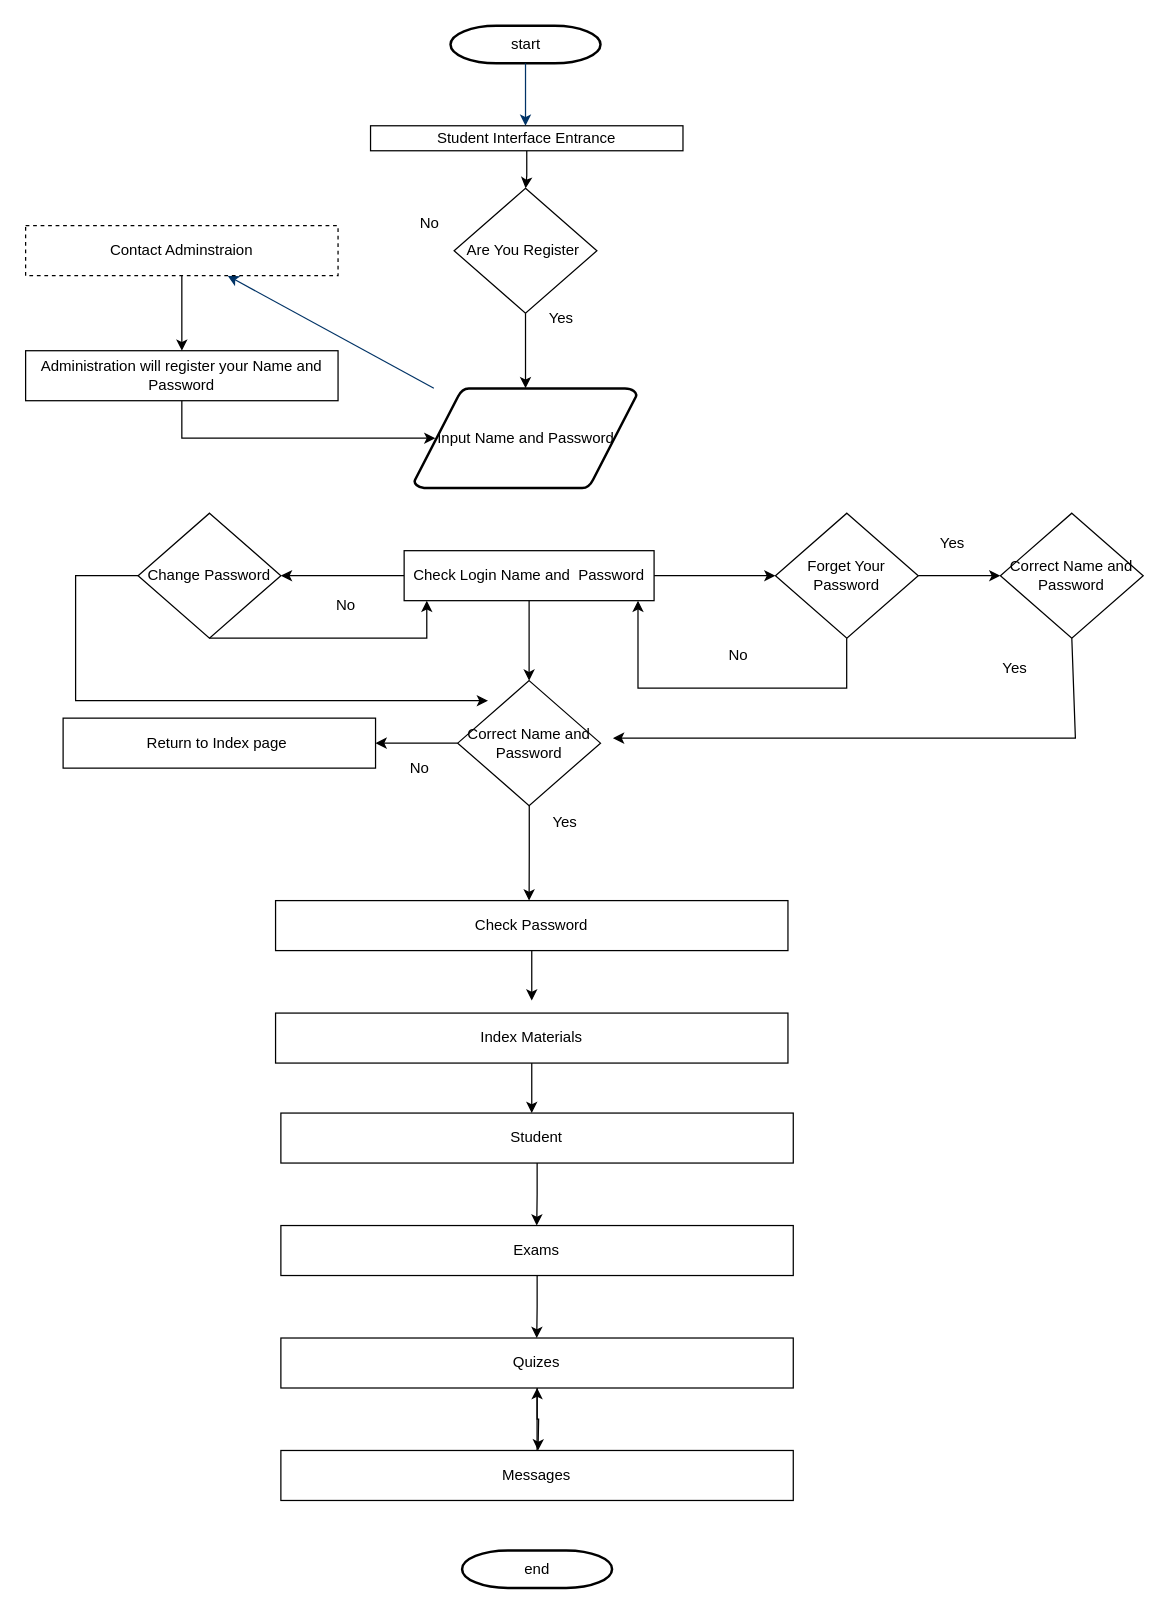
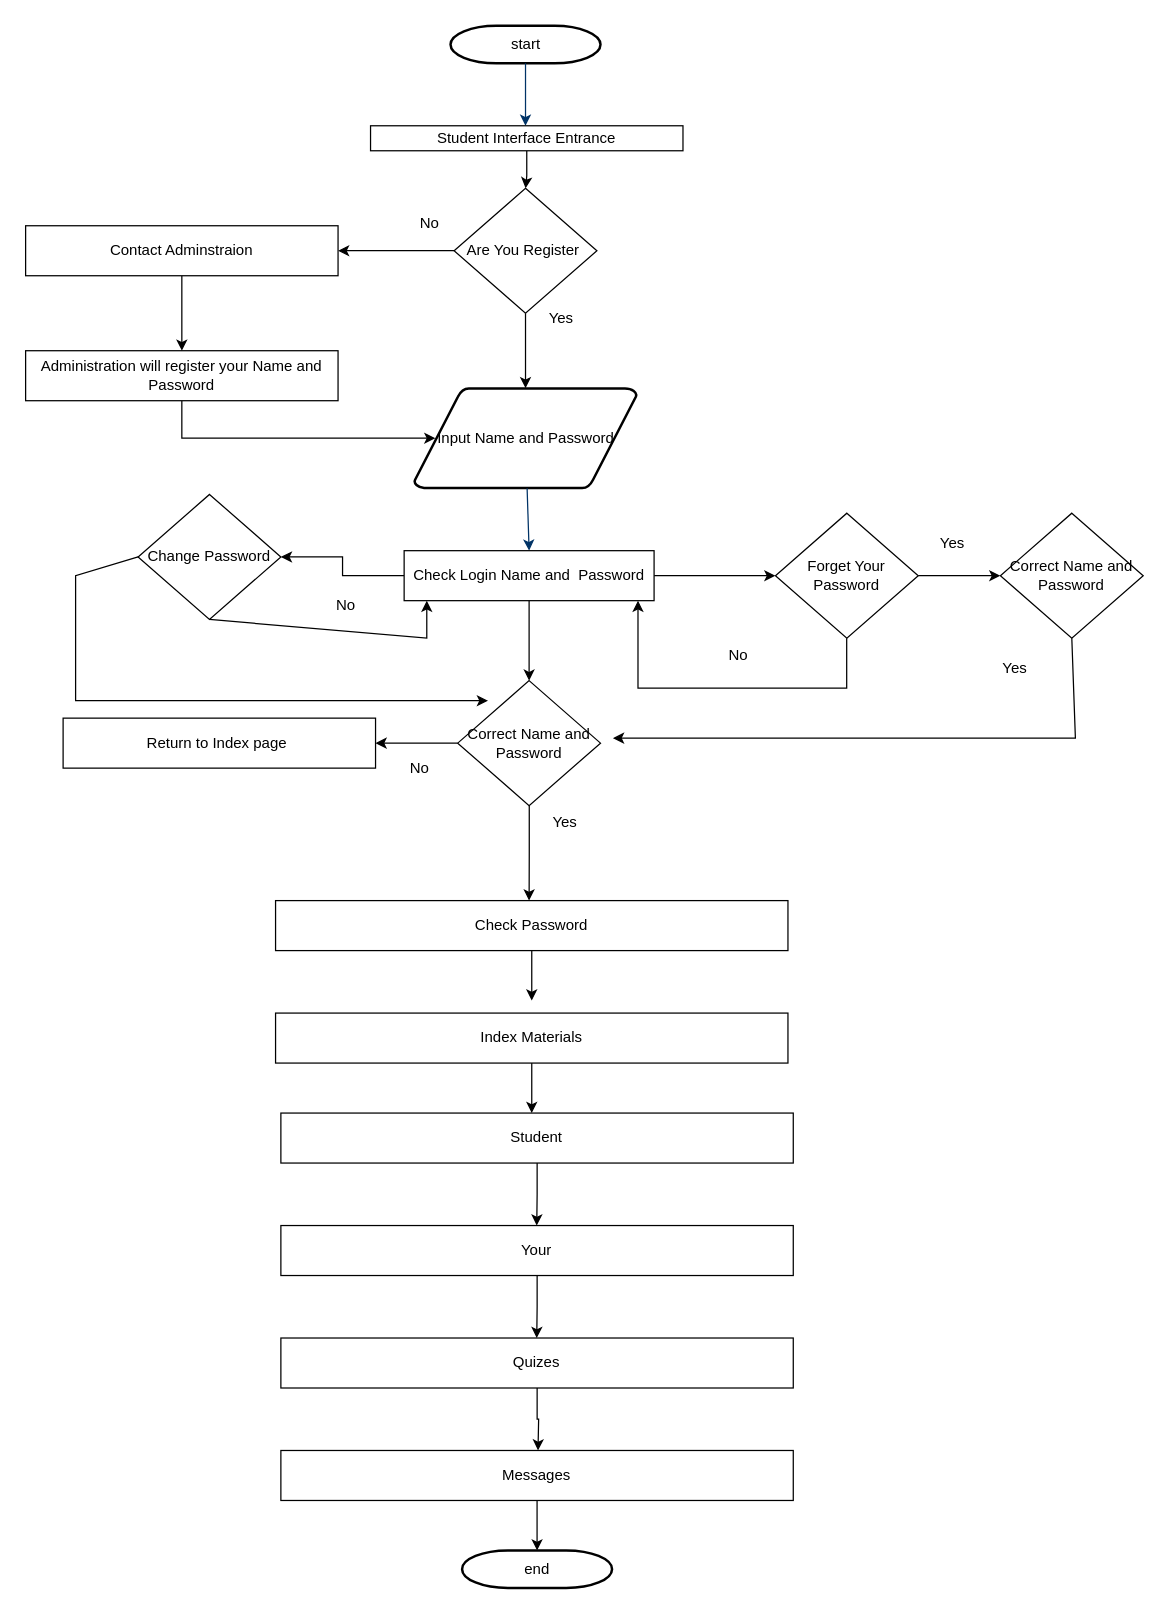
  <mxCell id="0" />
  <mxCell id="1" parent="0" />
  <mxCell id="2" value="start" style="shape=mxgraph.flowchart.terminator;strokeWidth=2;gradientColor=none;gradientDirection=north;fontStyle=0;html=1;" parent="1" vertex="1"><mxGeometry x="360" y="20" width="120" height="30" as="geometry" /></mxCell>
  <mxCell id="3" value="Input Name and Password" style="shape=mxgraph.flowchart.data;strokeWidth=2;gradientColor=none;gradientDirection=north;fontStyle=0;html=1;" parent="1" vertex="1"><mxGeometry x="331" y="310" width="178" height="80" as="geometry" /></mxCell>
  <mxCell id="4" style="fontStyle=1;strokeColor=#003366;strokeWidth=1;html=1;" parent="1" source="2" edge="1"><mxGeometry relative="1" as="geometry"><mxPoint x="420" y="100" as="targetPoint" /></mxGeometry></mxCell>
- <mxCell id="5" style="fontStyle=1;strokeColor=#003366;strokeWidth=1;html=1;" parent="1" source="3" target="20" edge="1"><mxGeometry relative="1" as="geometry"><mxPoint x="421" y="420" as="targetPoint" /></mxGeometry></mxCell>
+ <mxCell id="5" style="fontStyle=1;strokeColor=#003366;strokeWidth=1;html=1;entryX=0.5;entryY=0;entryDx=0;entryDy=0;" parent="1" source="3" target="24" edge="1"><mxGeometry relative="1" as="geometry"><mxPoint x="421" y="420" as="targetPoint" /></mxGeometry></mxCell>
  <mxCell id="6" value="Yes" style="text;fontStyle=0;html=1;strokeColor=none;gradientColor=none;fillColor=none;strokeWidth=2;" parent="1" vertex="1"><mxGeometry x="437.12" y="240" width="40" height="26" as="geometry" /></mxCell>
  <mxCell id="7" value="No" style="text;fontStyle=0;html=1;strokeColor=none;gradientColor=none;fillColor=none;strokeWidth=2;align=center;" parent="1" vertex="1"><mxGeometry x="322.87" y="164" width="40" height="26" as="geometry" /></mxCell>
  <mxCell id="8" value="end" style="shape=mxgraph.flowchart.terminator;strokeWidth=2;gradientColor=none;gradientDirection=north;fontStyle=0;html=1;" parent="1" vertex="1"><mxGeometry x="369.25" y="1240" width="120" height="30" as="geometry" /></mxCell>
  <mxCell id="9" style="edgeStyle=orthogonalEdgeStyle;rounded=0;orthogonalLoop=1;jettySize=auto;html=1;" edge="1" parent="1" source="10" target="16"><mxGeometry relative="1" as="geometry" /></mxCell>
  <mxCell id="10" value="Student Interface Entrance" style="rounded=0;whiteSpace=wrap;html=1;" vertex="1" parent="1"><mxGeometry x="296" y="100" width="250" height="20" as="geometry" /></mxCell>
  <mxCell id="11" value="" style="endArrow=classic;html=1;rounded=0;" edge="1" parent="1"><mxGeometry width="50" height="50" relative="1" as="geometry"><mxPoint x="420" y="250" as="sourcePoint" /><mxPoint x="420" y="310" as="targetPoint" /><Array as="points"><mxPoint x="420" y="290" /></Array></mxGeometry></mxCell>
  <mxCell id="12" style="edgeStyle=orthogonalEdgeStyle;rounded=0;orthogonalLoop=1;jettySize=auto;html=1;" edge="1" parent="1" source="14"><mxGeometry relative="1" as="geometry"><mxPoint x="300" y="594" as="targetPoint" /></mxGeometry></mxCell>
  <mxCell id="13" style="edgeStyle=orthogonalEdgeStyle;rounded=0;orthogonalLoop=1;jettySize=auto;html=1;" edge="1" parent="1" source="14"><mxGeometry relative="1" as="geometry"><mxPoint x="422.875" y="720" as="targetPoint" /></mxGeometry></mxCell>
  <mxCell id="14" value="Correct Name and Password" style="rhombus;whiteSpace=wrap;html=1;" vertex="1" parent="1"><mxGeometry x="365.75" y="544" width="114.25" height="100" as="geometry" /></mxCell>
+ <mxCell id="15" style="edgeStyle=orthogonalEdgeStyle;rounded=0;orthogonalLoop=1;jettySize=auto;html=1;entryX=1;entryY=0.5;entryDx=0;entryDy=0;" edge="1" parent="1" source="16" target="20"><mxGeometry relative="1" as="geometry" /></mxCell>
  <mxCell id="16" value="Are You Register&amp;nbsp;" style="rhombus;whiteSpace=wrap;html=1;" vertex="1" parent="1"><mxGeometry x="362.87" y="150" width="114.25" height="100" as="geometry" /></mxCell>
  <mxCell id="17" style="edgeStyle=orthogonalEdgeStyle;rounded=0;orthogonalLoop=1;jettySize=auto;html=1;entryX=0.095;entryY=0.5;entryDx=0;entryDy=0;entryPerimeter=0;" edge="1" parent="1" source="18" target="3"><mxGeometry relative="1" as="geometry"><mxPoint x="250" y="360" as="targetPoint" /><Array as="points"><mxPoint x="145" y="350" /></Array></mxGeometry></mxCell>
  <mxCell id="18" value="Administration will register your Name and Password" style="rounded=0;whiteSpace=wrap;html=1;" vertex="1" parent="1"><mxGeometry x="20" y="280" width="250" height="40" as="geometry" /></mxCell>
  <mxCell id="19" style="edgeStyle=orthogonalEdgeStyle;rounded=0;orthogonalLoop=1;jettySize=auto;html=1;entryX=0.5;entryY=0;entryDx=0;entryDy=0;" edge="1" parent="1" source="20" target="18"><mxGeometry relative="1" as="geometry" /></mxCell>
- <mxCell id="20" value="Contact Adminstraion" style="rounded=0;whiteSpace=wrap;html=1;dashed=1;" vertex="1" parent="1"><mxGeometry x="20" y="180" width="250" height="40" as="geometry" /></mxCell>
+ <mxCell id="20" value="Contact Adminstraion" style="rounded=0;whiteSpace=wrap;html=1;" vertex="1" parent="1"><mxGeometry x="20" y="180" width="250" height="40" as="geometry" /></mxCell>
  <mxCell id="21" style="edgeStyle=orthogonalEdgeStyle;rounded=0;orthogonalLoop=1;jettySize=auto;html=1;entryX=0.5;entryY=0;entryDx=0;entryDy=0;" edge="1" parent="1" source="24" target="14"><mxGeometry relative="1" as="geometry" /></mxCell>
  <mxCell id="22" style="edgeStyle=orthogonalEdgeStyle;rounded=0;orthogonalLoop=1;jettySize=auto;html=1;entryX=1;entryY=0.5;entryDx=0;entryDy=0;" edge="1" parent="1" source="24" target="25"><mxGeometry relative="1" as="geometry" /></mxCell>
  <mxCell id="23" style="edgeStyle=orthogonalEdgeStyle;rounded=0;orthogonalLoop=1;jettySize=auto;html=1;entryX=0;entryY=0.5;entryDx=0;entryDy=0;" edge="1" parent="1" source="24" target="27"><mxGeometry relative="1" as="geometry" /></mxCell>
  <mxCell id="24" value="Check Login Name and&amp;nbsp; Password" style="rounded=0;whiteSpace=wrap;html=1;" vertex="1" parent="1"><mxGeometry x="322.88" y="440" width="200" height="40" as="geometry" /></mxCell>
- <mxCell id="25" value="Change Password" style="rhombus;whiteSpace=wrap;html=1;" vertex="1" parent="1"><mxGeometry x="110" y="410" width="114.25" height="100" as="geometry" /></mxCell>
+ <mxCell id="25" value="Change Password" style="rhombus;whiteSpace=wrap;html=1;" vertex="1" parent="1"><mxGeometry x="110" y="395" width="114.25" height="100" as="geometry" /></mxCell>
  <mxCell id="26" style="edgeStyle=orthogonalEdgeStyle;rounded=0;orthogonalLoop=1;jettySize=auto;html=1;entryX=0;entryY=0.5;entryDx=0;entryDy=0;" edge="1" parent="1" source="27" target="28"><mxGeometry relative="1" as="geometry" /></mxCell>
  <mxCell id="27" value="Forget Your Password" style="rhombus;whiteSpace=wrap;html=1;" vertex="1" parent="1"><mxGeometry x="620" y="410" width="114.25" height="100" as="geometry" /></mxCell>
  <mxCell id="28" value="Correct Name and Password" style="rhombus;whiteSpace=wrap;html=1;" vertex="1" parent="1"><mxGeometry x="800" y="410" width="114.25" height="100" as="geometry" /></mxCell>
  <mxCell id="29" value="" style="endArrow=classic;html=1;rounded=0;" edge="1" parent="1"><mxGeometry width="50" height="50" relative="1" as="geometry"><mxPoint x="677" y="510" as="sourcePoint" /><mxPoint x="510" y="480" as="targetPoint" /><Array as="points"><mxPoint x="677" y="550" /><mxPoint x="510" y="550" /></Array></mxGeometry></mxCell>
  <mxCell id="30" value="No" style="text;fontStyle=0;html=1;strokeColor=none;gradientColor=none;fillColor=none;strokeWidth=2;align=center;" vertex="1" parent="1"><mxGeometry x="570" y="510" width="40" height="26" as="geometry" /></mxCell>
  <mxCell id="31" value="Yes" style="text;fontStyle=0;html=1;strokeColor=none;gradientColor=none;fillColor=none;strokeWidth=2;" vertex="1" parent="1"><mxGeometry x="750" y="420" width="32.88" height="26" as="geometry" /></mxCell>
  <mxCell id="32" value="Yes" style="text;fontStyle=0;html=1;strokeColor=none;gradientColor=none;fillColor=none;strokeWidth=2;" vertex="1" parent="1"><mxGeometry x="800" y="520" width="40" height="26" as="geometry" /></mxCell>
  <mxCell id="33" value="" style="endArrow=classic;html=1;rounded=0;exitX=0.5;exitY=1;exitDx=0;exitDy=0;" edge="1" parent="1" source="25"><mxGeometry width="50" height="50" relative="1" as="geometry"><mxPoint x="240" y="480" as="sourcePoint" /><mxPoint x="341" y="480" as="targetPoint" /><Array as="points"><mxPoint x="341" y="510" /></Array></mxGeometry></mxCell>
  <mxCell id="34" value="No" style="text;fontStyle=0;html=1;strokeColor=none;gradientColor=none;fillColor=none;strokeWidth=2;align=center;" vertex="1" parent="1"><mxGeometry x="256" y="470" width="40" height="26" as="geometry" /></mxCell>
  <mxCell id="35" value="" style="endArrow=classic;html=1;rounded=0;exitX=0;exitY=0.5;exitDx=0;exitDy=0;" edge="1" parent="1" source="25"><mxGeometry width="50" height="50" relative="1" as="geometry"><mxPoint x="50" y="450" as="sourcePoint" /><mxPoint x="390" y="560" as="targetPoint" /><Array as="points"><mxPoint x="60" y="460" /><mxPoint x="60" y="560" /></Array></mxGeometry></mxCell>
  <mxCell id="36" value="" style="endArrow=classic;html=1;rounded=0;exitX=0.5;exitY=1;exitDx=0;exitDy=0;" edge="1" parent="1" source="28"><mxGeometry width="50" height="50" relative="1" as="geometry"><mxPoint x="880" y="650" as="sourcePoint" /><mxPoint x="490" y="590" as="targetPoint" /><Array as="points"><mxPoint x="860" y="590" /></Array></mxGeometry></mxCell>
  <mxCell id="37" value="Yes" style="text;fontStyle=0;html=1;strokeColor=none;gradientColor=none;fillColor=none;strokeWidth=2;" vertex="1" parent="1"><mxGeometry x="440" y="644" width="40" height="26" as="geometry" /></mxCell>
  <mxCell id="38" value="No" style="text;fontStyle=0;html=1;strokeColor=none;gradientColor=none;fillColor=none;strokeWidth=2;align=center;" vertex="1" parent="1"><mxGeometry x="315" y="600" width="40" height="26" as="geometry" /></mxCell>
  <mxCell id="39" value="Return to Index page&amp;nbsp;" style="rounded=0;whiteSpace=wrap;html=1;" vertex="1" parent="1"><mxGeometry x="50" y="574" width="250" height="40" as="geometry" /></mxCell>
  <mxCell id="40" style="edgeStyle=orthogonalEdgeStyle;rounded=0;orthogonalLoop=1;jettySize=auto;html=1;" edge="1" parent="1" source="41"><mxGeometry relative="1" as="geometry"><mxPoint x="425" y="800" as="targetPoint" /></mxGeometry></mxCell>
  <mxCell id="41" value="Check Password" style="rounded=0;whiteSpace=wrap;html=1;" vertex="1" parent="1"><mxGeometry x="220" y="720" width="410" height="40" as="geometry" /></mxCell>
  <mxCell id="42" style="edgeStyle=orthogonalEdgeStyle;rounded=0;orthogonalLoop=1;jettySize=auto;html=1;" edge="1" parent="1" source="43"><mxGeometry relative="1" as="geometry"><mxPoint x="425" y="890" as="targetPoint" /></mxGeometry></mxCell>
  <mxCell id="43" value="Index Materials" style="rounded=0;whiteSpace=wrap;html=1;" vertex="1" parent="1"><mxGeometry x="220" y="810" width="410" height="40" as="geometry" /></mxCell>
  <mxCell id="44" style="edgeStyle=orthogonalEdgeStyle;rounded=0;orthogonalLoop=1;jettySize=auto;html=1;" edge="1" parent="1" source="45"><mxGeometry relative="1" as="geometry"><mxPoint x="430" y="1160" as="targetPoint" /></mxGeometry></mxCell>
  <mxCell id="45" value="Quizes" style="rounded=0;whiteSpace=wrap;html=1;" vertex="1" parent="1"><mxGeometry x="224.25" y="1070" width="410" height="40" as="geometry" /></mxCell>
  <mxCell id="46" style="edgeStyle=orthogonalEdgeStyle;rounded=0;orthogonalLoop=1;jettySize=auto;html=1;" edge="1" parent="1" source="47"><mxGeometry relative="1" as="geometry"><mxPoint x="429" y="980" as="targetPoint" /></mxGeometry></mxCell>
  <mxCell id="47" value="Student" style="rounded=0;whiteSpace=wrap;html=1;" vertex="1" parent="1"><mxGeometry x="224.25" y="890" width="410" height="40" as="geometry" /></mxCell>
  <mxCell id="48" style="edgeStyle=orthogonalEdgeStyle;rounded=0;orthogonalLoop=1;jettySize=auto;html=1;" edge="1" parent="1" source="49"><mxGeometry relative="1" as="geometry"><mxPoint x="429" y="1070" as="targetPoint" /></mxGeometry></mxCell>
- <mxCell id="49" value="Exams" style="rounded=0;whiteSpace=wrap;html=1;" vertex="1" parent="1"><mxGeometry x="224.25" y="980" width="410" height="40" as="geometry" /></mxCell>
- <mxCell id="50" style="edgeStyle=orthogonalEdgeStyle;rounded=0;orthogonalLoop=1;jettySize=auto;html=1;" edge="1" parent="1" source="51" target="45"><mxGeometry relative="1" as="geometry" /></mxCell>
+ <mxCell id="49" value="Your" style="rounded=0;whiteSpace=wrap;html=1;" vertex="1" parent="1"><mxGeometry x="224.25" y="980" width="410" height="40" as="geometry" /></mxCell>
+ <mxCell id="50" style="edgeStyle=orthogonalEdgeStyle;rounded=0;orthogonalLoop=1;jettySize=auto;html=1;entryX=0.5;entryY=0;entryDx=0;entryDy=0;entryPerimeter=0;" edge="1" parent="1" source="51" target="8"><mxGeometry relative="1" as="geometry" /></mxCell>
  <mxCell id="51" value="Messages" style="rounded=0;whiteSpace=wrap;html=1;" vertex="1" parent="1"><mxGeometry x="224.25" y="1160" width="410" height="40" as="geometry" /></mxCell>
